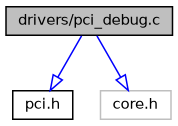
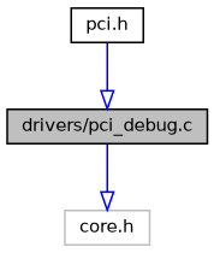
  digraph {
    node [color=black fillcolor=white fontname=Helvetica fontsize=10 shape=record style=filled]
    edge [arrowhead=onormal color=blue fontname=Helvetica fontsize=10 labelfontname=Helvetica labelfontsize=10 style=solid]
    n1 [fillcolor=grey75 fontcolor=black height=0.2 label="drivers/pci_debug.c" width=0.4]
    n2 [height=0.2 label="pci.h" width=0.4]
    n3 [color=grey75 height=0.2 label="core.h" width=0.4]
-   n1 -> n2
+   n2 -> n1
    n1 -> n3
  }
